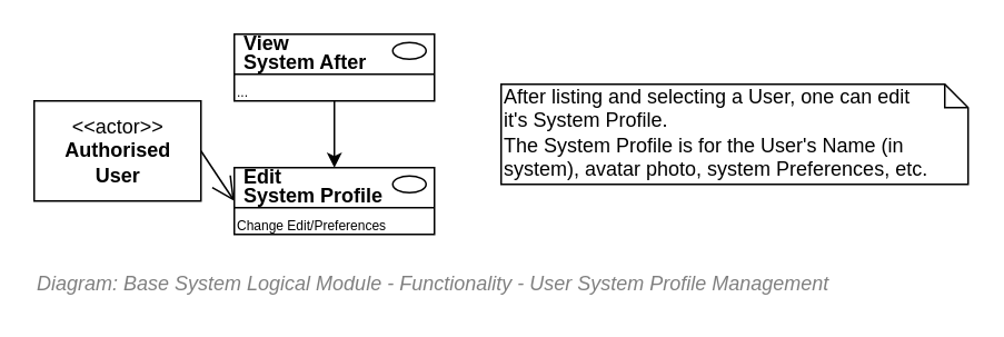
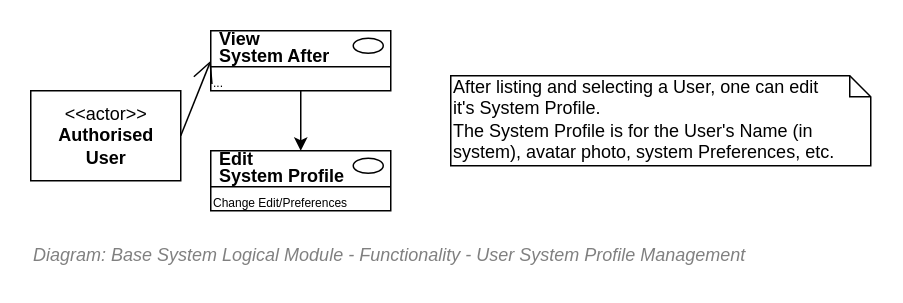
  <mxCell id="0" />
  <mxCell id="1" value="Diagram/Use Cases" parent="0" />
  <mxCell id="2" value="&amp;lt;&amp;lt;actor&amp;gt;&amp;gt;&lt;br&gt;&lt;b&gt;Authorised&lt;br&gt;User&lt;br&gt;&lt;/b&gt;" style="text;html=1;align=center;verticalAlign=middle;dashed=0;fillColor=#ffffff;strokeColor=#000000;" parent="1" vertex="1"><mxGeometry x="20" y="60" width="100" height="60" as="geometry" /></mxCell>
  <mxCell id="3" value="" style="fontStyle=1;align=left;verticalAlign=top;childLayout=stackLayout;horizontal=1;horizontalStack=0;resizeParent=1;resizeParentMax=0;resizeLast=0;marginBottom=0;" parent="1" vertex="1"><mxGeometry x="140" y="20" width="120" height="40" as="geometry" /></mxCell>
  <mxCell id="4" value="&lt;p style=&quot;line-height: 0.9;&quot;&gt;View &lt;br&gt;System After&lt;/p&gt;" style="html=1;align=left;spacingLeft=4;verticalAlign=middle;strokeColor=none;fillColor=none;fontStyle=1;spacingTop=2;" parent="3" vertex="1"><mxGeometry width="120" height="20" as="geometry" /></mxCell>
  <mxCell id="5" value="" style="shape=ellipse;" parent="4" vertex="1"><mxGeometry x="1" width="20" height="10" relative="1" as="geometry"><mxPoint x="-25" y="5" as="offset" /></mxGeometry></mxCell>
  <mxCell id="6" value="" style="line;strokeWidth=1;fillColor=none;align=left;verticalAlign=middle;spacingTop=-1;spacingLeft=3;spacingRight=3;rotatable=0;labelPosition=right;points=[];portConstraint=eastwest;" parent="3" vertex="1"><mxGeometry y="20" width="120" height="8" as="geometry" /></mxCell>
  <mxCell id="7" value="..." style="html=1;align=left;spacingLeft=4;verticalAlign=top;strokeColor=none;fillColor=none;fontSize=8;spacing=-2;" parent="3" vertex="1"><mxGeometry y="28" width="120" height="12" as="geometry" /></mxCell>
+ <mxCell id="8" value="" style="endArrow=open;endFill=1;endSize=12;html=1;strokeColor=#000000;fontSize=12;entryX=0;entryY=1;entryDx=0;entryDy=0;exitX=1;exitY=0.5;exitDx=0;exitDy=0;" parent="1" source="2" target="4" edge="1"><mxGeometry width="160" relative="1" as="geometry"><mxPoint x="110" y="90" as="sourcePoint" /><mxPoint x="150" y="10" as="targetPoint" /></mxGeometry></mxCell>
  <mxCell id="9" value="After listing and selecting a User, one can edit&lt;br&gt;it's System Profile.&lt;br&gt;The System Profile is for the User's Name (in system), avatar photo, system Preferences, etc." style="shape=note;whiteSpace=wrap;html=1;size=14;verticalAlign=top;align=left;spacingTop=-6;strokeWidth=1;fillColor=none;fontSize=12;" parent="1" vertex="1"><mxGeometry x="300" y="50" width="280" height="60" as="geometry" /></mxCell>
  <mxCell id="10" value="" style="fontStyle=1;align=left;verticalAlign=top;childLayout=stackLayout;horizontal=1;horizontalStack=0;resizeParent=1;resizeParentMax=0;resizeLast=0;marginBottom=0;" parent="1" vertex="1"><mxGeometry x="140" y="100" width="120" height="40" as="geometry" /></mxCell>
  <mxCell id="11" value="&lt;p style=&quot;line-height: 0.9;&quot;&gt;Edit &lt;br&gt;System Profile&lt;/p&gt;" style="html=1;align=left;spacingLeft=4;verticalAlign=middle;strokeColor=none;fillColor=none;fontStyle=1;spacingTop=2;" parent="10" vertex="1"><mxGeometry width="120" height="20" as="geometry" /></mxCell>
  <mxCell id="12" value="" style="shape=ellipse;" parent="11" vertex="1"><mxGeometry x="1" width="20" height="10" relative="1" as="geometry"><mxPoint x="-25" y="5" as="offset" /></mxGeometry></mxCell>
  <mxCell id="13" value="" style="line;strokeWidth=1;fillColor=none;align=left;verticalAlign=middle;spacingTop=-1;spacingLeft=3;spacingRight=3;rotatable=0;labelPosition=right;points=[];portConstraint=eastwest;" parent="10" vertex="1"><mxGeometry y="20" width="120" height="8" as="geometry" /></mxCell>
  <mxCell id="14" value="Change Edit/Preferences" style="html=1;align=left;spacingLeft=4;verticalAlign=top;strokeColor=none;fillColor=none;fontSize=8;spacing=-2;" parent="10" vertex="1"><mxGeometry y="28" width="120" height="12" as="geometry" /></mxCell>
  <mxCell id="15" style="edgeStyle=orthogonalEdgeStyle;rounded=0;orthogonalLoop=1;jettySize=auto;html=1;entryX=0.5;entryY=0;entryDx=0;entryDy=0;" edge="1" parent="1" source="7" target="11"><mxGeometry relative="1" as="geometry" /></mxCell>
- <mxCell id="16" value="" style="endArrow=open;endFill=1;endSize=12;html=1;strokeColor=#000000;fontSize=12;entryX=0;entryY=1;entryDx=0;entryDy=0;exitX=1;exitY=0.5;exitDx=0;exitDy=0;" edge="1" parent="1" source="2" target="11"><mxGeometry width="160" relative="1" as="geometry"><mxPoint x="110" y="50" as="sourcePoint" /><mxPoint x="150" y="50" as="targetPoint" /></mxGeometry></mxCell>
  <mxCell id="17" value="Title/Diagram" parent="0" />
  <mxCell id="18" value="&lt;font style=&quot;font-size: 12px&quot;&gt;&lt;span style=&quot;font-size: 12px&quot;&gt;Diagram: Base System Logical Module -&amp;nbsp;&lt;/span&gt;&lt;span style=&quot;font-size: 12px&quot;&gt;Functionality -&amp;nbsp;&lt;/span&gt;User System Profile Management&lt;/font&gt;" style="text;strokeColor=none;fillColor=none;html=1;fontSize=12;fontStyle=2;verticalAlign=middle;align=left;shadow=0;glass=0;comic=0;opacity=30;fontColor=#808080;" parent="17" vertex="1"><mxGeometry x="20" y="160" width="520" height="20" as="geometry" /></mxCell>
  <mxCell id="19" value="About" parent="0" />
